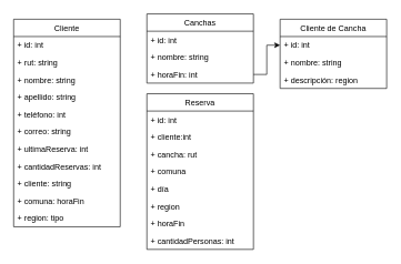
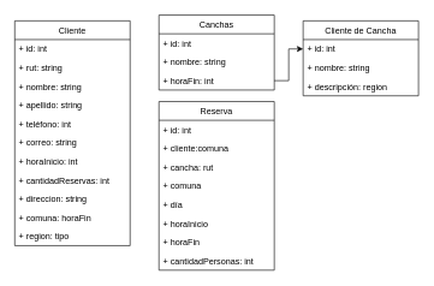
  <mxCell id="0" />
  <mxCell id="1" parent="0" />
  <mxCell id="2" value="Cliente" style="swimlane;fontStyle=0;childLayout=stackLayout;horizontal=1;startSize=26;fillColor=none;horizontalStack=0;resizeParent=1;resizeParentMax=0;resizeLast=0;collapsible=1;marginBottom=0;" parent="1" vertex="1"><mxGeometry x="20" y="28" width="160" height="312" as="geometry" /></mxCell>
  <mxCell id="3" value="+ id: int" style="text;strokeColor=none;fillColor=none;align=left;verticalAlign=top;spacingLeft=4;spacingRight=4;overflow=hidden;rotatable=0;points=[[0,0.5],[1,0.5]];portConstraint=eastwest;" parent="2" vertex="1"><mxGeometry y="26" width="160" height="26" as="geometry" /></mxCell>
  <mxCell id="4" value="+ rut: string" style="text;strokeColor=none;fillColor=none;align=left;verticalAlign=top;spacingLeft=4;spacingRight=4;overflow=hidden;rotatable=0;points=[[0,0.5],[1,0.5]];portConstraint=eastwest;" parent="2" vertex="1"><mxGeometry y="52" width="160" height="26" as="geometry" /></mxCell>
  <mxCell id="5" value="+ nombre: string" style="text;strokeColor=none;fillColor=none;align=left;verticalAlign=top;spacingLeft=4;spacingRight=4;overflow=hidden;rotatable=0;points=[[0,0.5],[1,0.5]];portConstraint=eastwest;" parent="2" vertex="1"><mxGeometry y="78" width="160" height="26" as="geometry" /></mxCell>
  <mxCell id="6" value="+ apellido: string" style="text;strokeColor=none;fillColor=none;align=left;verticalAlign=top;spacingLeft=4;spacingRight=4;overflow=hidden;rotatable=0;points=[[0,0.5],[1,0.5]];portConstraint=eastwest;" parent="2" vertex="1"><mxGeometry y="104" width="160" height="26" as="geometry" /></mxCell>
  <mxCell id="7" value="+ teléfono: int" style="text;strokeColor=none;fillColor=none;align=left;verticalAlign=top;spacingLeft=4;spacingRight=4;overflow=hidden;rotatable=0;points=[[0,0.5],[1,0.5]];portConstraint=eastwest;" parent="2" vertex="1"><mxGeometry y="130" width="160" height="26" as="geometry" /></mxCell>
  <mxCell id="8" value="+ correo: string" style="text;strokeColor=none;fillColor=none;align=left;verticalAlign=top;spacingLeft=4;spacingRight=4;overflow=hidden;rotatable=0;points=[[0,0.5],[1,0.5]];portConstraint=eastwest;" parent="2" vertex="1"><mxGeometry y="156" width="160" height="26" as="geometry" /></mxCell>
- <mxCell id="9" value="+ ultimaReserva: int" style="text;strokeColor=none;fillColor=none;align=left;verticalAlign=top;spacingLeft=4;spacingRight=4;overflow=hidden;rotatable=0;points=[[0,0.5],[1,0.5]];portConstraint=eastwest;" parent="2" vertex="1"><mxGeometry y="182" width="160" height="26" as="geometry" /></mxCell>
+ <mxCell id="9" value="+ horaInicio: int" style="text;strokeColor=none;fillColor=none;align=left;verticalAlign=top;spacingLeft=4;spacingRight=4;overflow=hidden;rotatable=0;points=[[0,0.5],[1,0.5]];portConstraint=eastwest;" parent="2" vertex="1"><mxGeometry y="182" width="160" height="26" as="geometry" /></mxCell>
  <mxCell id="10" value="+ cantidadReservas: int" style="text;strokeColor=none;fillColor=none;align=left;verticalAlign=top;spacingLeft=4;spacingRight=4;overflow=hidden;rotatable=0;points=[[0,0.5],[1,0.5]];portConstraint=eastwest;" parent="2" vertex="1"><mxGeometry y="208" width="160" height="26" as="geometry" /></mxCell>
- <mxCell id="11" value="+ cliente: string" style="text;strokeColor=none;fillColor=none;align=left;verticalAlign=top;spacingLeft=4;spacingRight=4;overflow=hidden;rotatable=0;points=[[0,0.5],[1,0.5]];portConstraint=eastwest;" vertex="1" parent="2"><mxGeometry y="234" width="160" height="26" as="geometry" /></mxCell>
+ <mxCell id="11" value="+ direccion: string" style="text;strokeColor=none;fillColor=none;align=left;verticalAlign=top;spacingLeft=4;spacingRight=4;overflow=hidden;rotatable=0;points=[[0,0.5],[1,0.5]];portConstraint=eastwest;" vertex="1" parent="2"><mxGeometry y="234" width="160" height="26" as="geometry" /></mxCell>
  <mxCell id="12" value="+ comuna: horaFin" style="text;strokeColor=none;fillColor=none;align=left;verticalAlign=top;spacingLeft=4;spacingRight=4;overflow=hidden;rotatable=0;points=[[0,0.5],[1,0.5]];portConstraint=eastwest;" vertex="1" parent="2"><mxGeometry y="260" width="160" height="26" as="geometry" /></mxCell>
  <mxCell id="13" value="+ region: tipo" style="text;strokeColor=none;fillColor=none;align=left;verticalAlign=top;spacingLeft=4;spacingRight=4;overflow=hidden;rotatable=0;points=[[0,0.5],[1,0.5]];portConstraint=eastwest;" vertex="1" parent="2"><mxGeometry y="286" width="160" height="26" as="geometry" /></mxCell>
  <mxCell id="14" value="Canchas" style="swimlane;fontStyle=0;childLayout=stackLayout;horizontal=1;startSize=26;fillColor=none;horizontalStack=0;resizeParent=1;resizeParentMax=0;resizeLast=0;collapsible=1;marginBottom=0;" parent="1" vertex="1"><mxGeometry x="220" y="20" width="160" height="104" as="geometry" /></mxCell>
  <mxCell id="15" value="+ id: int" style="text;strokeColor=none;fillColor=none;align=left;verticalAlign=top;spacingLeft=4;spacingRight=4;overflow=hidden;rotatable=0;points=[[0,0.5],[1,0.5]];portConstraint=eastwest;" parent="14" vertex="1"><mxGeometry y="26" width="160" height="26" as="geometry" /></mxCell>
  <mxCell id="16" value="+ nombre: string" style="text;strokeColor=none;fillColor=none;align=left;verticalAlign=top;spacingLeft=4;spacingRight=4;overflow=hidden;rotatable=0;points=[[0,0.5],[1,0.5]];portConstraint=eastwest;" parent="14" vertex="1"><mxGeometry y="52" width="160" height="26" as="geometry" /></mxCell>
  <mxCell id="17" value="+ horaFin: int" style="text;strokeColor=none;fillColor=none;align=left;verticalAlign=top;spacingLeft=4;spacingRight=4;overflow=hidden;rotatable=0;points=[[0,0.5],[1,0.5]];portConstraint=eastwest;" parent="14" vertex="1"><mxGeometry y="78" width="160" height="26" as="geometry" /></mxCell>
  <mxCell id="18" value="Cliente de Cancha" style="swimlane;fontStyle=0;childLayout=stackLayout;horizontal=1;startSize=26;fillColor=none;horizontalStack=0;resizeParent=1;resizeParentMax=0;resizeLast=0;collapsible=1;marginBottom=0;" parent="1" vertex="1"><mxGeometry x="420" y="28" width="160" height="104" as="geometry" /></mxCell>
  <mxCell id="19" value="+ id: int" style="text;strokeColor=none;fillColor=none;align=left;verticalAlign=top;spacingLeft=4;spacingRight=4;overflow=hidden;rotatable=0;points=[[0,0.5],[1,0.5]];portConstraint=eastwest;" parent="18" vertex="1"><mxGeometry y="26" width="160" height="26" as="geometry" /></mxCell>
  <mxCell id="20" value="+ nombre: string" style="text;strokeColor=none;fillColor=none;align=left;verticalAlign=top;spacingLeft=4;spacingRight=4;overflow=hidden;rotatable=0;points=[[0,0.5],[1,0.5]];portConstraint=eastwest;" parent="18" vertex="1"><mxGeometry y="52" width="160" height="26" as="geometry" /></mxCell>
  <mxCell id="21" value="+ descripción: region" style="text;strokeColor=none;fillColor=none;align=left;verticalAlign=top;spacingLeft=4;spacingRight=4;overflow=hidden;rotatable=0;points=[[0,0.5],[1,0.5]];portConstraint=eastwest;" parent="18" vertex="1"><mxGeometry y="78" width="160" height="26" as="geometry" /></mxCell>
  <mxCell id="22" style="edgeStyle=orthogonalEdgeStyle;rounded=0;orthogonalLoop=1;jettySize=auto;html=1;" parent="1" source="17" target="19" edge="1"><mxGeometry relative="1" as="geometry" /></mxCell>
  <mxCell id="23" value="Reserva" style="swimlane;fontStyle=0;childLayout=stackLayout;horizontal=1;startSize=26;fillColor=none;horizontalStack=0;resizeParent=1;resizeParentMax=0;resizeLast=0;collapsible=1;marginBottom=0;" parent="1" vertex="1"><mxGeometry x="220" y="140" width="160" height="234" as="geometry" /></mxCell>
  <mxCell id="24" value="+ id: int" style="text;strokeColor=none;fillColor=none;align=left;verticalAlign=top;spacingLeft=4;spacingRight=4;overflow=hidden;rotatable=0;points=[[0,0.5],[1,0.5]];portConstraint=eastwest;" parent="23" vertex="1"><mxGeometry y="26" width="160" height="26" as="geometry" /></mxCell>
- <mxCell id="25" value="+ cliente:int" style="text;strokeColor=none;fillColor=none;align=left;verticalAlign=top;spacingLeft=4;spacingRight=4;overflow=hidden;rotatable=0;points=[[0,0.5],[1,0.5]];portConstraint=eastwest;" parent="23" vertex="1"><mxGeometry y="52" width="160" height="26" as="geometry" /></mxCell>
+ <mxCell id="25" value="+ cliente:comuna" style="text;strokeColor=none;fillColor=none;align=left;verticalAlign=top;spacingLeft=4;spacingRight=4;overflow=hidden;rotatable=0;points=[[0,0.5],[1,0.5]];portConstraint=eastwest;" parent="23" vertex="1"><mxGeometry y="52" width="160" height="26" as="geometry" /></mxCell>
  <mxCell id="26" value="+ cancha: rut" style="text;strokeColor=none;fillColor=none;align=left;verticalAlign=top;spacingLeft=4;spacingRight=4;overflow=hidden;rotatable=0;points=[[0,0.5],[1,0.5]];portConstraint=eastwest;" parent="23" vertex="1"><mxGeometry y="78" width="160" height="26" as="geometry" /></mxCell>
  <mxCell id="27" value="+ comuna" style="text;strokeColor=none;fillColor=none;align=left;verticalAlign=top;spacingLeft=4;spacingRight=4;overflow=hidden;rotatable=0;points=[[0,0.5],[1,0.5]];portConstraint=eastwest;" parent="23" vertex="1"><mxGeometry y="104" width="160" height="26" as="geometry" /></mxCell>
  <mxCell id="28" value="+ día" style="text;strokeColor=none;fillColor=none;align=left;verticalAlign=top;spacingLeft=4;spacingRight=4;overflow=hidden;rotatable=0;points=[[0,0.5],[1,0.5]];portConstraint=eastwest;" parent="23" vertex="1"><mxGeometry y="130" width="160" height="26" as="geometry" /></mxCell>
- <mxCell id="29" value="+ region" style="text;strokeColor=none;fillColor=none;align=left;verticalAlign=top;spacingLeft=4;spacingRight=4;overflow=hidden;rotatable=0;points=[[0,0.5],[1,0.5]];portConstraint=eastwest;" parent="23" vertex="1"><mxGeometry y="156" width="160" height="26" as="geometry" /></mxCell>
+ <mxCell id="29" value="+ horaInicio" style="text;strokeColor=none;fillColor=none;align=left;verticalAlign=top;spacingLeft=4;spacingRight=4;overflow=hidden;rotatable=0;points=[[0,0.5],[1,0.5]];portConstraint=eastwest;" parent="23" vertex="1"><mxGeometry y="156" width="160" height="26" as="geometry" /></mxCell>
  <mxCell id="30" value="+ horaFin" style="text;strokeColor=none;fillColor=none;align=left;verticalAlign=top;spacingLeft=4;spacingRight=4;overflow=hidden;rotatable=0;points=[[0,0.5],[1,0.5]];portConstraint=eastwest;" parent="23" vertex="1"><mxGeometry y="182" width="160" height="26" as="geometry" /></mxCell>
  <mxCell id="31" value="+ cantidadPersonas: int" style="text;strokeColor=none;fillColor=none;align=left;verticalAlign=top;spacingLeft=4;spacingRight=4;overflow=hidden;rotatable=0;points=[[0,0.5],[1,0.5]];portConstraint=eastwest;" parent="23" vertex="1"><mxGeometry y="208" width="160" height="26" as="geometry" /></mxCell>
